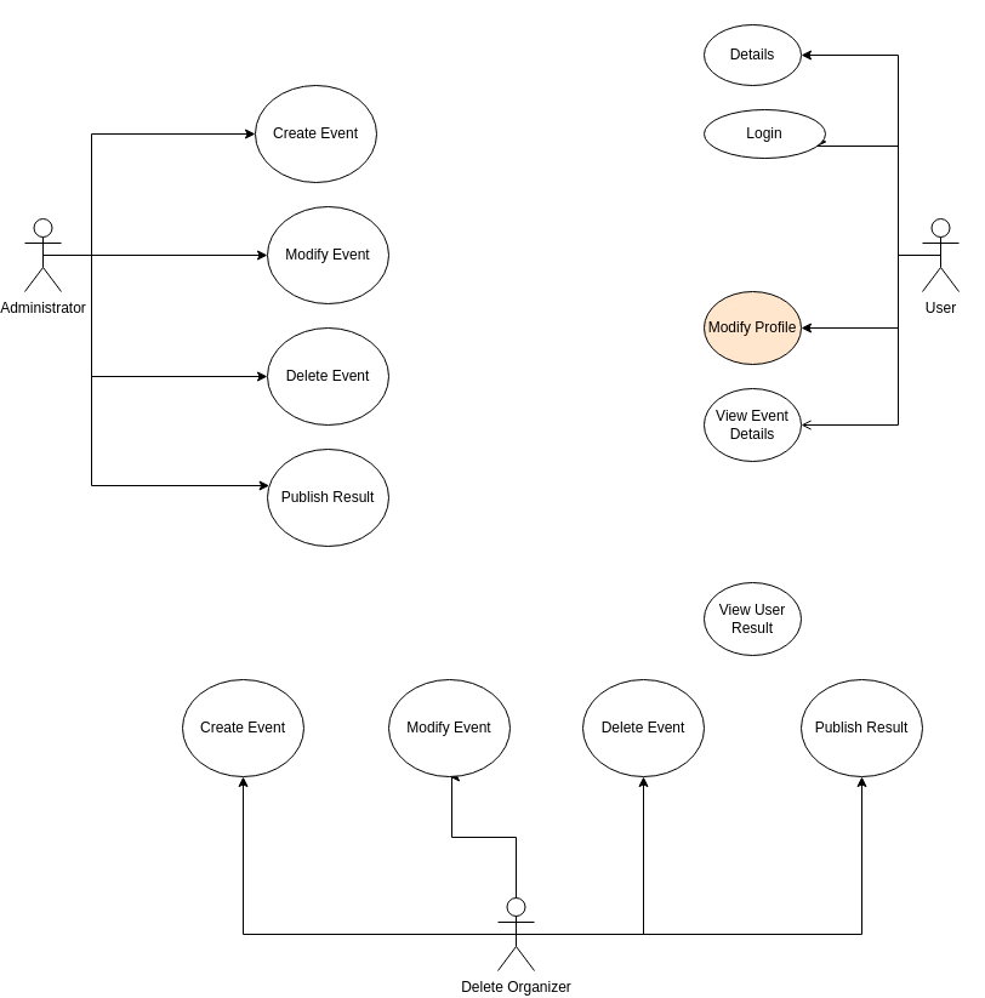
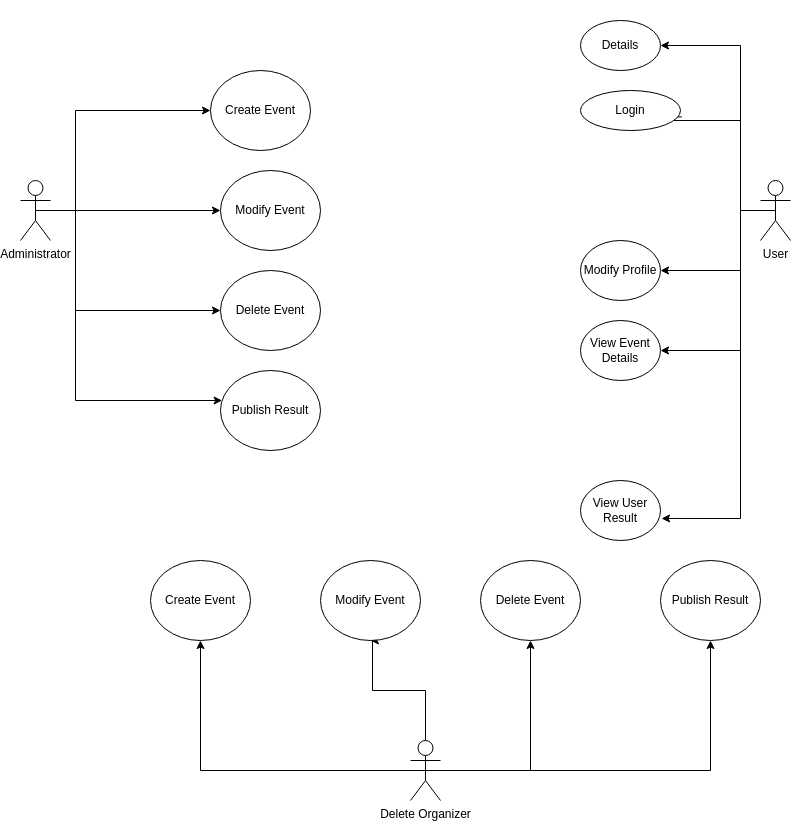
  <mxCell id="0" />
  <mxCell id="1" parent="0" />
  <mxCell id="2" style="edgeStyle=orthogonalEdgeStyle;rounded=0;orthogonalLoop=1;jettySize=auto;html=1;exitX=0.5;exitY=0.5;exitDx=0;exitDy=0;exitPerimeter=0;" edge="1" parent="1" source="6" target="18"><mxGeometry relative="1" as="geometry"><Array as="points"><mxPoint x="75" y="110" /></Array></mxGeometry></mxCell>
  <mxCell id="3" style="edgeStyle=orthogonalEdgeStyle;rounded=0;orthogonalLoop=1;jettySize=auto;html=1;exitX=0.5;exitY=0.5;exitDx=0;exitDy=0;exitPerimeter=0;" edge="1" parent="1" source="6" target="19"><mxGeometry relative="1" as="geometry" /></mxCell>
  <mxCell id="4" style="edgeStyle=orthogonalEdgeStyle;rounded=0;orthogonalLoop=1;jettySize=auto;html=1;exitX=0.5;exitY=0.5;exitDx=0;exitDy=0;exitPerimeter=0;" edge="1" parent="1" source="6" target="20"><mxGeometry relative="1" as="geometry"><Array as="points"><mxPoint x="75" y="310" /></Array></mxGeometry></mxCell>
  <mxCell id="5" style="edgeStyle=orthogonalEdgeStyle;rounded=0;orthogonalLoop=1;jettySize=auto;html=1;exitX=0.5;exitY=0.5;exitDx=0;exitDy=0;exitPerimeter=0;" edge="1" parent="1" source="6" target="21"><mxGeometry relative="1" as="geometry"><Array as="points"><mxPoint x="75" y="400" /></Array></mxGeometry></mxCell>
  <mxCell id="6" value="Administrator" style="shape=umlActor;verticalLabelPosition=bottom;verticalAlign=top;html=1;outlineConnect=0;" vertex="1" parent="1"><mxGeometry y="180" width="30" height="60" as="geometry" x="20" /></mxCell>
  <mxCell id="7" style="edgeStyle=orthogonalEdgeStyle;rounded=0;orthogonalLoop=1;jettySize=auto;html=1;exitX=0.5;exitY=0.5;exitDx=0;exitDy=0;exitPerimeter=0;" edge="1" parent="1" source="11" target="22"><mxGeometry relative="1" as="geometry" /></mxCell>
  <mxCell id="8" style="edgeStyle=orthogonalEdgeStyle;rounded=0;orthogonalLoop=1;jettySize=auto;html=1;exitX=0.5;exitY=0.5;exitDx=0;exitDy=0;exitPerimeter=0;entryX=0.5;entryY=1;entryDx=0;entryDy=0;" edge="1" parent="1" source="11" target="23"><mxGeometry relative="1" as="geometry"><mxPoint x="372" y="650" as="targetPoint" /><Array as="points"><mxPoint x="425" y="690" /><mxPoint x="372" y="690" /><mxPoint x="372" y="640" /></Array></mxGeometry></mxCell>
  <mxCell id="9" style="edgeStyle=orthogonalEdgeStyle;rounded=0;orthogonalLoop=1;jettySize=auto;html=1;exitX=0.5;exitY=0.5;exitDx=0;exitDy=0;exitPerimeter=0;" edge="1" parent="1" source="11" target="24"><mxGeometry relative="1" as="geometry" /></mxCell>
  <mxCell id="10" style="edgeStyle=orthogonalEdgeStyle;rounded=0;orthogonalLoop=1;jettySize=auto;html=1;exitX=0.5;exitY=0.5;exitDx=0;exitDy=0;exitPerimeter=0;entryX=0.5;entryY=1;entryDx=0;entryDy=0;" edge="1" parent="1" source="11" target="25"><mxGeometry relative="1" as="geometry" /></mxCell>
  <mxCell id="11" value="Delete Organizer" style="shape=umlActor;verticalLabelPosition=bottom;verticalAlign=top;html=1;outlineConnect=0;" vertex="1" parent="1"><mxGeometry x="410" y="740" width="30" height="60" as="geometry" /></mxCell>
  <mxCell id="12" style="edgeStyle=orthogonalEdgeStyle;rounded=0;orthogonalLoop=1;jettySize=auto;html=1;exitX=0.5;exitY=0.5;exitDx=0;exitDy=0;exitPerimeter=0;entryX=1;entryY=0.5;entryDx=0;entryDy=0;" edge="1" parent="1" source="17" target="26"><mxGeometry relative="1" as="geometry"><Array as="points"><mxPoint x="740" y="210" /><mxPoint x="740" y="45" /></Array></mxGeometry></mxCell>
- <mxCell id="13" style="edgeStyle=orthogonalEdgeStyle;rounded=0;orthogonalLoop=1;jettySize=auto;html=1;exitX=0.5;exitY=0.5;exitDx=0;exitDy=0;exitPerimeter=0;entryX=1.013;entryY=0.66;entryDx=0;entryDy=0;entryPerimeter=0;" edge="1" parent="1" source="17" target="27"><mxGeometry relative="1" as="geometry"><Array as="points"><mxPoint x="740" y="210" /><mxPoint x="740" y="120" /><mxPoint x="661" y="120" /></Array></mxGeometry></mxCell>
+ <mxCell id="13" style="edgeStyle=orthogonalEdgeStyle;rounded=0;orthogonalLoop=1;jettySize=auto;html=1;exitX=0.5;exitY=0.5;exitDx=0;exitDy=0;exitPerimeter=0;entryX=1.013;entryY=0.66;entryDx=0;entryDy=0;entryPerimeter=0;endArrow=none;" edge="1" parent="1" source="17" target="27"><mxGeometry relative="1" as="geometry"><Array as="points"><mxPoint x="740" y="210" /><mxPoint x="740" y="120" /><mxPoint x="661" y="120" /></Array></mxGeometry></mxCell>
  <mxCell id="14" style="edgeStyle=orthogonalEdgeStyle;rounded=0;orthogonalLoop=1;jettySize=auto;html=1;exitX=0.5;exitY=0.5;exitDx=0;exitDy=0;exitPerimeter=0;entryX=1;entryY=0.5;entryDx=0;entryDy=0;" edge="1" parent="1" source="17" target="28"><mxGeometry relative="1" as="geometry"><Array as="points"><mxPoint x="740" y="210" /><mxPoint x="740" y="270" /></Array></mxGeometry></mxCell>
- <mxCell id="15" style="edgeStyle=orthogonalEdgeStyle;rounded=0;orthogonalLoop=1;jettySize=auto;html=1;exitX=0.5;exitY=0.5;exitDx=0;exitDy=0;exitPerimeter=0;entryX=1;entryY=0.5;entryDx=0;entryDy=0;endArrow=open;" edge="1" parent="1" source="17" target="29"><mxGeometry relative="1" as="geometry"><Array as="points"><mxPoint x="740" y="210" /><mxPoint x="740" y="350" /></Array></mxGeometry></mxCell>
+ <mxCell id="15" style="edgeStyle=orthogonalEdgeStyle;rounded=0;orthogonalLoop=1;jettySize=auto;html=1;exitX=0.5;exitY=0.5;exitDx=0;exitDy=0;exitPerimeter=0;entryX=1;entryY=0.5;entryDx=0;entryDy=0;" edge="1" parent="1" source="17" target="29"><mxGeometry relative="1" as="geometry"><Array as="points"><mxPoint x="740" y="210" /><mxPoint x="740" y="350" /></Array></mxGeometry></mxCell>
+ <mxCell id="16" style="edgeStyle=orthogonalEdgeStyle;rounded=0;orthogonalLoop=1;jettySize=auto;html=1;exitX=0.5;exitY=0.5;exitDx=0;exitDy=0;exitPerimeter=0;entryX=1.013;entryY=0.633;entryDx=0;entryDy=0;entryPerimeter=0;" edge="1" parent="1" source="17" target="30"><mxGeometry relative="1" as="geometry"><Array as="points"><mxPoint x="740" y="210" /><mxPoint x="740" y="518" /></Array></mxGeometry></mxCell>
  <mxCell id="17" value="User" style="shape=umlActor;verticalLabelPosition=bottom;verticalAlign=top;html=1;outlineConnect=0;" vertex="1" parent="1"><mxGeometry x="760" y="180" width="30" height="60" as="geometry" /></mxCell>
  <mxCell id="18" value="Create Event" style="ellipse;whiteSpace=wrap;html=1;" vertex="1" parent="1"><mxGeometry x="210" y="70" width="100" height="80" as="geometry" /></mxCell>
  <mxCell id="19" value="Modify Event" style="ellipse;whiteSpace=wrap;html=1;" vertex="1" parent="1"><mxGeometry x="220" y="170" width="100" height="80" as="geometry" /></mxCell>
  <mxCell id="20" value="Delete Event" style="ellipse;whiteSpace=wrap;html=1;" vertex="1" parent="1"><mxGeometry x="220" y="270" width="100" height="80" as="geometry" /></mxCell>
  <mxCell id="21" value="Publish Result" style="ellipse;whiteSpace=wrap;html=1;" vertex="1" parent="1"><mxGeometry x="220" y="370" width="100" height="80" as="geometry" /></mxCell>
  <mxCell id="22" value="Create Event" style="ellipse;whiteSpace=wrap;html=1;" vertex="1" parent="1"><mxGeometry x="150" y="560" width="100" height="80" as="geometry" /></mxCell>
  <mxCell id="23" value="Modify Event" style="ellipse;whiteSpace=wrap;html=1;" vertex="1" parent="1"><mxGeometry x="320" y="560" width="100" height="80" as="geometry" /></mxCell>
  <mxCell id="24" value="Delete Event" style="ellipse;whiteSpace=wrap;html=1;" vertex="1" parent="1"><mxGeometry x="480" y="560" width="100" height="80" as="geometry" /></mxCell>
  <mxCell id="25" value="Publish Result" style="ellipse;whiteSpace=wrap;html=1;" vertex="1" parent="1"><mxGeometry x="660" y="560" width="100" height="80" as="geometry" /></mxCell>
  <mxCell id="26" value="Details" style="ellipse;whiteSpace=wrap;html=1;" vertex="1" parent="1"><mxGeometry x="580" y="20" width="80" height="50" as="geometry" /></mxCell>
  <mxCell id="27" value="Login" style="ellipse;whiteSpace=wrap;html=1;" vertex="1" parent="1"><mxGeometry x="580" y="90" width="100" height="40" as="geometry" /></mxCell>
- <mxCell id="28" value="Modify Profile" style="ellipse;whiteSpace=wrap;html=1;fillColor=#ffe6cc;" vertex="1" parent="1"><mxGeometry x="580" y="240" width="80" height="60" as="geometry" /></mxCell>
+ <mxCell id="28" value="Modify Profile" style="ellipse;whiteSpace=wrap;html=1;" vertex="1" parent="1"><mxGeometry x="580" y="240" width="80" height="60" as="geometry" /></mxCell>
  <mxCell id="29" value="View Event Details" style="ellipse;whiteSpace=wrap;html=1;" vertex="1" parent="1"><mxGeometry x="580" y="320" width="80" height="60" as="geometry" /></mxCell>
  <mxCell id="30" value="View User Result" style="ellipse;whiteSpace=wrap;html=1;" vertex="1" parent="1"><mxGeometry x="580" y="480" width="80" height="60" as="geometry" /></mxCell>
